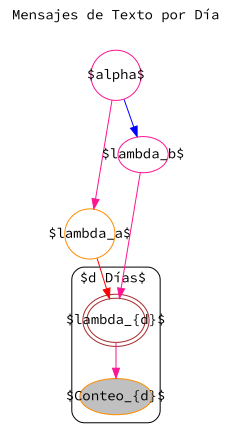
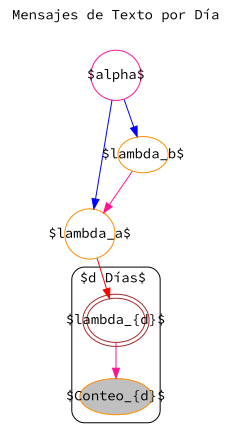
  digraph {
    compound=true
    fontname="Source Code Pro"
    label="Mensajes de Texto por Día"
    labelloc=t
    newrank=true
    rankdir=TB
    node [color=darkorange fixedsize=true fontname="Source Code Pro" lblstyle="font=\small" margin=0 shape=ellipse]
    edge [color=deeppink fontname="Source Code Pro"]
    n1 [color=brown label="$lambda_{d}$" peripheries=2 width=0.7]
    n2 [fillcolor=gray label="$Conteo_{d}$" style=filled width=1]
    n3 [color=deeppink label="$alpha$" shape=circle width=0.7]
    n4 [label="$lambda_a$" shape=circle width=0.7]
-   n5 [color=deeppink label="$lambda_b$" width=0.7]
+   n5 [label="$lambda_b$" width=0.7]
    subgraph cluster_1 {
      label="$d Días$"
      labeljust=l
      style=rounded
      n1
      n2
    }
    n1 -> n2
-   n3 -> n4
+   n3 -> n4 [color=blue]
    n3 -> n5 [color=blue]
    n4 -> n1 [color=red]
-   n5 -> n1
+   n5 -> n4
  }
